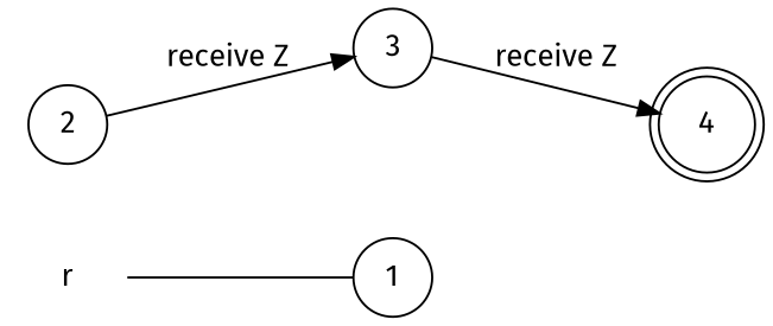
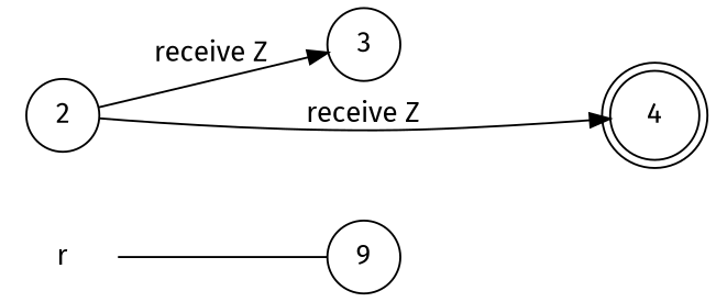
  digraph {
    fontname="Fira Sans"
    rankdir=LR
    node [fontname="Fira Sans" shape=circle]
    edge [fontname="Fira Sans"]
    n1 [label=r shape=plaintext]
-   n2 [label=1]
+   n2 [label=9]
    n3 [label=2]
    n4 [label=3]
    n5 [label=4 shape=doublecircle]
    n1 -> n2 [arrowhead=none]
    n3 -> n4 [label="receive Z"]
-   n4 -> n5 [label="receive Z"]
+   n3 -> n5 [label="receive Z"]
  }
